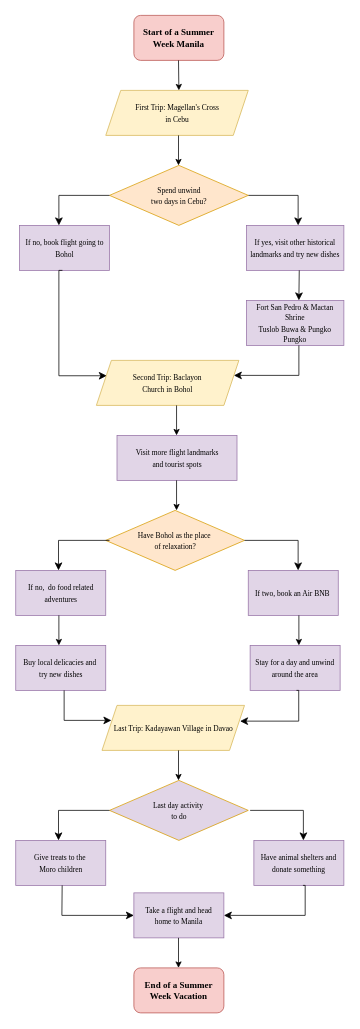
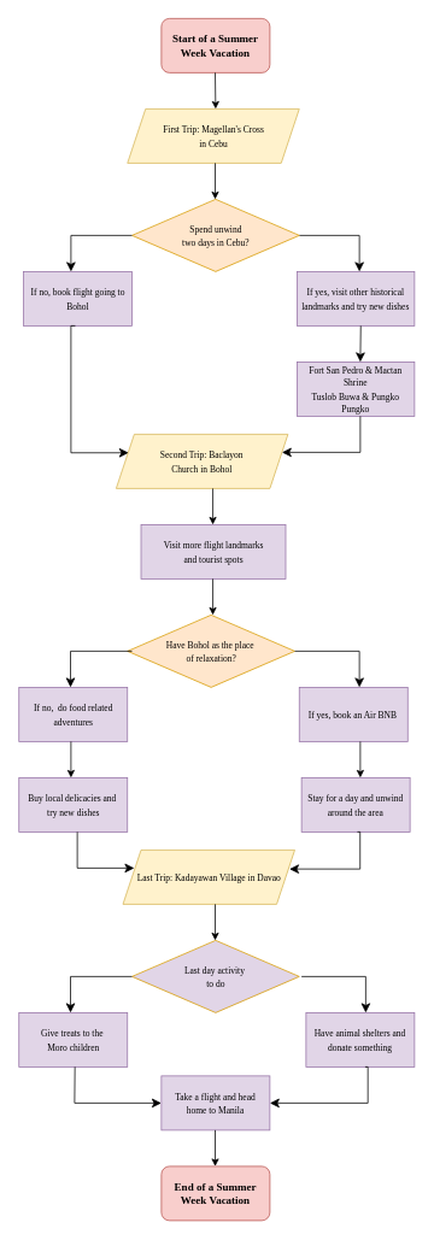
  <mxCell id="0" />
  <mxCell id="1" parent="0" />
- <mxCell id="2" value="&lt;font face=&quot;Times New Roman&quot;&gt;&lt;b&gt;Start of a Summer &lt;br&gt;Week Manila&lt;/b&gt;&lt;br&gt;&lt;/font&gt;" style="rounded=1;whiteSpace=wrap;html=1;fillColor=#f8cecc;strokeColor=#b85450;" vertex="1" parent="1"><mxGeometry x="178" y="20" width="120" height="60" as="geometry" /></mxCell>
+ <mxCell id="2" value="&lt;font face=&quot;Times New Roman&quot;&gt;&lt;b&gt;Start of a Summer &lt;br&gt;Week Vacation&lt;/b&gt;&lt;br&gt;&lt;/font&gt;" style="rounded=1;whiteSpace=wrap;html=1;fillColor=#f8cecc;strokeColor=#b85450;" vertex="1" parent="1"><mxGeometry x="178" y="20" width="120" height="60" as="geometry" /></mxCell>
  <mxCell id="3" value="" style="endArrow=classic;html=1;rounded=0;" edge="1" parent="1"><mxGeometry width="50" height="50" relative="1" as="geometry"><mxPoint x="237.5" y="80" as="sourcePoint" /><mxPoint x="238" y="120" as="targetPoint" /></mxGeometry></mxCell>
  <mxCell id="4" value="" style="edgeStyle=elbowEdgeStyle;elbow=horizontal;endArrow=classic;html=1;curved=0;rounded=0;endSize=8;startSize=8;" edge="1" parent="1"><mxGeometry width="50" height="50" relative="1" as="geometry"><mxPoint x="330.5" y="260" as="sourcePoint" /><mxPoint x="397" y="300" as="targetPoint" /><Array as="points"><mxPoint x="397" y="290" /><mxPoint x="398" y="260" /></Array></mxGeometry></mxCell>
  <mxCell id="5" value="&lt;font style=&quot;font-size: 10px;&quot; face=&quot;Times New Roman&quot;&gt;First Trip: Magellan's Cross&lt;br&gt;in Cebu&lt;/font&gt;" style="shape=parallelogram;perimeter=parallelogramPerimeter;whiteSpace=wrap;html=1;fixedSize=1;fillColor=#fff2cc;strokeColor=#d6b656;" vertex="1" parent="1"><mxGeometry x="140.5" y="120" width="190" height="60" as="geometry" /></mxCell>
  <mxCell id="6" value="" style="endArrow=classic;html=1;rounded=0;" edge="1" parent="1"><mxGeometry width="50" height="50" relative="1" as="geometry"><mxPoint x="237.5" y="180" as="sourcePoint" /><mxPoint x="237.5" y="220" as="targetPoint" /></mxGeometry></mxCell>
  <mxCell id="7" value="&lt;font face=&quot;Times New Roman&quot; style=&quot;font-size: 10px;&quot;&gt;Spend unwind&lt;br&gt;&lt;/font&gt;&lt;font style=&quot;font-size: 10px;&quot; face=&quot;Times New Roman&quot;&gt;two days in Cebu?&lt;/font&gt;" style="rhombus;whiteSpace=wrap;html=1;fillColor=#ffe6cc;strokeColor=#d79b00;" vertex="1" parent="1"><mxGeometry x="145.5" y="220" width="185" height="80" as="geometry" /></mxCell>
  <mxCell id="8" value="" style="edgeStyle=elbowEdgeStyle;elbow=horizontal;endArrow=classic;html=1;curved=0;rounded=0;endSize=8;startSize=8;exitX=0;exitY=0.5;exitDx=0;exitDy=0;" edge="1" parent="1" source="7"><mxGeometry width="50" height="50" relative="1" as="geometry"><mxPoint x="138" y="260" as="sourcePoint" /><mxPoint x="78" y="300" as="targetPoint" /><Array as="points"><mxPoint x="78" y="260" /></Array></mxGeometry></mxCell>
  <mxCell id="9" value="&lt;font style=&quot;font-size: 10px;&quot; face=&quot;Times New Roman&quot;&gt;If no, book flight going to Bohol&lt;/font&gt;" style="rounded=0;whiteSpace=wrap;html=1;fillColor=#e1d5e7;strokeColor=#9673a6;" vertex="1" parent="1"><mxGeometry x="25.5" y="300" width="120" height="60" as="geometry" /></mxCell>
  <mxCell id="10" value="&lt;font style=&quot;font-size: 10px;&quot; face=&quot;Times New Roman&quot;&gt;If yes, visit other historical landmarks and try new dishes&lt;/font&gt;" style="rounded=0;whiteSpace=wrap;html=1;fillColor=#e1d5e7;strokeColor=#9673a6;" vertex="1" parent="1"><mxGeometry x="328" y="300" width="130" height="60" as="geometry" /></mxCell>
  <mxCell id="11" value="" style="edgeStyle=elbowEdgeStyle;elbow=horizontal;endArrow=classic;html=1;curved=0;rounded=0;endSize=8;startSize=8;entryX=0.073;entryY=0.342;entryDx=0;entryDy=0;entryPerimeter=0;" edge="1" parent="1" target="15"><mxGeometry width="50" height="50" relative="1" as="geometry"><mxPoint x="82.77" y="360" as="sourcePoint" /><mxPoint x="138" y="502" as="targetPoint" /><Array as="points"><mxPoint x="78" y="502" /></Array></mxGeometry></mxCell>
  <mxCell id="12" value="&lt;font style=&quot;font-size: 10px;&quot;&gt;&lt;font style=&quot;font-size: 10px;&quot; face=&quot;Times New Roman&quot;&gt;Fort San Pedro &amp;amp; Mactan Shrine&lt;br&gt;Tuslob Buwa &amp;amp; Pungko Pungko&lt;/font&gt;&lt;br&gt;&lt;/font&gt;" style="rounded=0;whiteSpace=wrap;html=1;fillColor=#e1d5e7;strokeColor=#9673a6;" vertex="1" parent="1"><mxGeometry x="328" y="400" width="130" height="60" as="geometry" /></mxCell>
  <mxCell id="13" value="" style="edgeStyle=elbowEdgeStyle;elbow=horizontal;endArrow=classic;html=1;curved=0;rounded=0;endSize=8;startSize=8;" edge="1" parent="1"><mxGeometry width="50" height="50" relative="1" as="geometry"><mxPoint x="398.5" y="360" as="sourcePoint" /><mxPoint x="398" y="400" as="targetPoint" /><Array as="points"><mxPoint x="398" y="470" /></Array></mxGeometry></mxCell>
  <mxCell id="14" value="" style="edgeStyle=elbowEdgeStyle;elbow=horizontal;endArrow=classic;html=1;curved=0;rounded=0;endSize=8;startSize=8;" edge="1" parent="1" target="15"><mxGeometry width="50" height="50" relative="1" as="geometry"><mxPoint x="398" y="460" as="sourcePoint" /><mxPoint x="328" y="500" as="targetPoint" /><Array as="points"><mxPoint x="398" y="500" /></Array></mxGeometry></mxCell>
  <mxCell id="15" value="&lt;font face=&quot;Times New Roman&quot; style=&quot;font-size: 10px;&quot;&gt;Second Trip: Baclayon&lt;br&gt;Church in Bohol&lt;/font&gt;" style="shape=parallelogram;perimeter=parallelogramPerimeter;whiteSpace=wrap;html=1;fixedSize=1;fillColor=#fff2cc;strokeColor=#d6b656;" vertex="1" parent="1"><mxGeometry x="128" y="480" width="190" height="60" as="geometry" /></mxCell>
  <mxCell id="16" value="" style="endArrow=classic;html=1;rounded=0;" edge="1" parent="1"><mxGeometry width="50" height="50" relative="1" as="geometry"><mxPoint x="234.91" y="540" as="sourcePoint" /><mxPoint x="234.91" y="580" as="targetPoint" /></mxGeometry></mxCell>
  <mxCell id="17" value="&lt;font style=&quot;font-size: 10px;&quot; face=&quot;Times New Roman&quot;&gt;Have Bohol as the place&amp;nbsp;&lt;br&gt;&lt;font style=&quot;font-size: 10px;&quot;&gt;of relaxation?&lt;/font&gt;&lt;/font&gt;" style="rhombus;whiteSpace=wrap;html=1;fillColor=#ffe6cc;strokeColor=#d79b00;" vertex="1" parent="1"><mxGeometry x="140.5" y="680" width="185" height="80" as="geometry" /></mxCell>
  <mxCell id="18" value="&lt;font style=&quot;font-size: 10px;&quot; face=&quot;Times New Roman&quot;&gt;Visit more flight landmarks &lt;br&gt;and tourist spots&lt;/font&gt;" style="rounded=0;whiteSpace=wrap;html=1;fillColor=#e1d5e7;strokeColor=#9673a6;" vertex="1" parent="1"><mxGeometry x="155.5" y="580" width="160" height="60" as="geometry" /></mxCell>
  <mxCell id="19" value="" style="endArrow=classic;html=1;rounded=0;" edge="1" parent="1"><mxGeometry width="50" height="50" relative="1" as="geometry"><mxPoint x="234.91" y="640" as="sourcePoint" /><mxPoint x="234.91" y="680" as="targetPoint" /></mxGeometry></mxCell>
  <mxCell id="20" value="" style="edgeStyle=elbowEdgeStyle;elbow=horizontal;endArrow=classic;html=1;curved=0;rounded=0;endSize=8;startSize=8;exitX=0;exitY=0.5;exitDx=0;exitDy=0;" edge="1" parent="1"><mxGeometry width="50" height="50" relative="1" as="geometry"><mxPoint x="145.5" y="720" as="sourcePoint" /><mxPoint x="77.5" y="760" as="targetPoint" /><Array as="points"><mxPoint x="77.5" y="720" /></Array></mxGeometry></mxCell>
  <mxCell id="21" value="" style="edgeStyle=elbowEdgeStyle;elbow=horizontal;endArrow=classic;html=1;curved=0;rounded=0;endSize=8;startSize=8;exitX=1;exitY=0.5;exitDx=0;exitDy=0;" edge="1" parent="1" source="17"><mxGeometry width="50" height="50" relative="1" as="geometry"><mxPoint x="330.5" y="720" as="sourcePoint" /><mxPoint x="397" y="760" as="targetPoint" /><Array as="points"><mxPoint x="397" y="750" /><mxPoint x="398" y="720" /></Array></mxGeometry></mxCell>
  <mxCell id="22" value="&lt;font face=&quot;Times New Roman&quot;&gt;&lt;span style=&quot;font-size: 10px;&quot;&gt;If no,&amp;nbsp; do food related&lt;br&gt;&lt;/span&gt;&lt;/font&gt;&lt;font style=&quot;font-size: 10px;&quot; face=&quot;Times New Roman&quot;&gt;adventures&lt;/font&gt;" style="rounded=0;whiteSpace=wrap;html=1;fillColor=#e1d5e7;strokeColor=#9673a6;" vertex="1" parent="1"><mxGeometry x="20.5" y="760" width="120" height="60" as="geometry" /></mxCell>
- <mxCell id="23" value="&lt;font face=&quot;Times New Roman&quot;&gt;&lt;span style=&quot;font-size: 10px;&quot;&gt;If two, book an Air BNB&amp;nbsp;&lt;/span&gt;&lt;/font&gt;" style="rounded=0;whiteSpace=wrap;html=1;fillColor=#e1d5e7;strokeColor=#9673a6;" vertex="1" parent="1"><mxGeometry x="330.5" y="760" width="120" height="60" as="geometry" /></mxCell>
+ <mxCell id="23" value="&lt;font face=&quot;Times New Roman&quot;&gt;&lt;span style=&quot;font-size: 10px;&quot;&gt;If yes, book an Air BNB&amp;nbsp;&lt;/span&gt;&lt;/font&gt;" style="rounded=0;whiteSpace=wrap;html=1;fillColor=#e1d5e7;strokeColor=#9673a6;" vertex="1" parent="1"><mxGeometry x="330.5" y="760" width="120" height="60" as="geometry" /></mxCell>
  <mxCell id="24" value="" style="endArrow=classic;html=1;rounded=0;" edge="1" parent="1"><mxGeometry width="50" height="50" relative="1" as="geometry"><mxPoint x="78" y="820" as="sourcePoint" /><mxPoint x="78" y="860" as="targetPoint" /></mxGeometry></mxCell>
  <mxCell id="25" value="&lt;font face=&quot;Times New Roman&quot;&gt;&lt;span style=&quot;font-size: 10px;&quot;&gt;Buy local delicacies and&amp;nbsp;&lt;br&gt;try new dishes&lt;br&gt;&lt;/span&gt;&lt;/font&gt;" style="rounded=0;whiteSpace=wrap;html=1;fillColor=#e1d5e7;strokeColor=#9673a6;" vertex="1" parent="1"><mxGeometry x="20.5" y="860" width="120" height="60" as="geometry" /></mxCell>
  <mxCell id="26" value="" style="endArrow=classic;html=1;rounded=0;" edge="1" parent="1"><mxGeometry width="50" height="50" relative="1" as="geometry"><mxPoint x="398" y="820" as="sourcePoint" /><mxPoint x="398" y="860" as="targetPoint" /></mxGeometry></mxCell>
  <mxCell id="27" value="&lt;font face=&quot;Times New Roman&quot;&gt;&lt;span style=&quot;font-size: 10px;&quot;&gt;Stay for a day and unwind around the area&lt;/span&gt;&lt;/font&gt;" style="rounded=0;whiteSpace=wrap;html=1;fillColor=#e1d5e7;strokeColor=#9673a6;" vertex="1" parent="1"><mxGeometry x="333" y="860" width="120" height="60" as="geometry" /></mxCell>
  <mxCell id="28" value="" style="edgeStyle=elbowEdgeStyle;elbow=horizontal;endArrow=classic;html=1;curved=0;rounded=0;endSize=8;startSize=8;entryX=0.969;entryY=0.35;entryDx=0;entryDy=0;entryPerimeter=0;" edge="1" parent="1" target="30"><mxGeometry width="50" height="50" relative="1" as="geometry"><mxPoint x="394.81" y="920" as="sourcePoint" /><mxPoint x="325.5" y="950.32" as="targetPoint" /><Array as="points"><mxPoint x="397.81" y="970" /><mxPoint x="397.81" y="950" /><mxPoint x="347.81" y="960" /><mxPoint x="394.81" y="960" /></Array></mxGeometry></mxCell>
  <mxCell id="29" value="" style="edgeStyle=elbowEdgeStyle;elbow=horizontal;endArrow=classic;html=1;curved=0;rounded=0;endSize=8;startSize=8;" edge="1" parent="1"><mxGeometry width="50" height="50" relative="1" as="geometry"><mxPoint x="85" y="920" as="sourcePoint" /><mxPoint x="148" y="960" as="targetPoint" /><Array as="points"><mxPoint x="85" y="960" /></Array></mxGeometry></mxCell>
  <mxCell id="30" value="&lt;font face=&quot;Times New Roman&quot;&gt;&lt;span style=&quot;font-size: 10px;&quot;&gt;Last Trip: Kadayawan Village in Davao&lt;/span&gt;&lt;/font&gt;" style="shape=parallelogram;perimeter=parallelogramPerimeter;whiteSpace=wrap;html=1;fixedSize=1;fillColor=#fff2cc;strokeColor=#d6b656;" vertex="1" parent="1"><mxGeometry x="135.5" y="940" width="190" height="60" as="geometry" /></mxCell>
  <mxCell id="31" value="" style="endArrow=classic;html=1;rounded=0;" edge="1" parent="1"><mxGeometry width="50" height="50" relative="1" as="geometry"><mxPoint x="237.52" y="1000" as="sourcePoint" /><mxPoint x="237.52" y="1040" as="targetPoint" /></mxGeometry></mxCell>
  <mxCell id="32" value="&lt;font face=&quot;Times New Roman&quot;&gt;&lt;span style=&quot;font-size: 10px;&quot;&gt;Last day activity&amp;nbsp;&lt;br&gt;to do&lt;br&gt;&lt;/span&gt;&lt;/font&gt;" style="rhombus;whiteSpace=wrap;html=1;fillColor=#e1d5e7;strokeColor=#d79b00;" vertex="1" parent="1"><mxGeometry x="145.5" y="1040" width="185" height="80" as="geometry" /></mxCell>
  <mxCell id="33" value="" style="edgeStyle=elbowEdgeStyle;elbow=horizontal;endArrow=classic;html=1;curved=0;rounded=0;endSize=8;startSize=8;exitX=0;exitY=0.5;exitDx=0;exitDy=0;" edge="1" parent="1"><mxGeometry width="50" height="50" relative="1" as="geometry"><mxPoint x="145.5" y="1080" as="sourcePoint" /><mxPoint x="77.5" y="1120" as="targetPoint" /><Array as="points"><mxPoint x="77.5" y="1080" /></Array></mxGeometry></mxCell>
  <mxCell id="34" value="" style="edgeStyle=elbowEdgeStyle;elbow=horizontal;endArrow=classic;html=1;curved=0;rounded=0;endSize=8;startSize=8;exitX=1;exitY=0.5;exitDx=0;exitDy=0;" edge="1" parent="1"><mxGeometry width="50" height="50" relative="1" as="geometry"><mxPoint x="333" y="1080" as="sourcePoint" /><mxPoint x="404" y="1120" as="targetPoint" /><Array as="points"><mxPoint x="404" y="1110" /><mxPoint x="405" y="1080" /></Array></mxGeometry></mxCell>
  <mxCell id="35" value="&lt;font face=&quot;Times New Roman&quot;&gt;&lt;span style=&quot;font-size: 10px;&quot;&gt;Give treats to the&amp;nbsp;&lt;br&gt;Moro children&lt;br&gt;&lt;/span&gt;&lt;/font&gt;" style="rounded=0;whiteSpace=wrap;html=1;fillColor=#e1d5e7;strokeColor=#9673a6;" vertex="1" parent="1"><mxGeometry x="20.5" y="1120" width="120" height="60" as="geometry" /></mxCell>
  <mxCell id="36" value="&lt;font face=&quot;Times New Roman&quot;&gt;&lt;span style=&quot;font-size: 10px;&quot;&gt;Have animal shelters and&lt;br&gt;donate something&lt;br&gt;&lt;/span&gt;&lt;/font&gt;" style="rounded=0;whiteSpace=wrap;html=1;fillColor=#e1d5e7;strokeColor=#9673a6;" vertex="1" parent="1"><mxGeometry x="338" y="1120" width="120" height="60" as="geometry" /></mxCell>
  <mxCell id="37" value="" style="edgeStyle=elbowEdgeStyle;elbow=horizontal;endArrow=classic;html=1;curved=0;rounded=0;endSize=8;startSize=8;entryX=1;entryY=0.5;entryDx=0;entryDy=0;" edge="1" parent="1" target="40"><mxGeometry width="50" height="50" relative="1" as="geometry"><mxPoint x="403.41" y="1180" as="sourcePoint" /><mxPoint x="308" y="1220" as="targetPoint" /><Array as="points"><mxPoint x="406.41" y="1230" /><mxPoint x="406.41" y="1210" /><mxPoint x="356.41" y="1220" /><mxPoint x="403.41" y="1220" /></Array></mxGeometry></mxCell>
  <mxCell id="38" value="" style="edgeStyle=elbowEdgeStyle;elbow=horizontal;endArrow=classic;html=1;curved=0;rounded=0;endSize=8;startSize=8;entryX=0;entryY=0.5;entryDx=0;entryDy=0;" edge="1" parent="1" target="40"><mxGeometry width="50" height="50" relative="1" as="geometry"><mxPoint x="82.38" y="1180" as="sourcePoint" /><mxPoint x="175.5" y="1252.98" as="targetPoint" /><Array as="points"><mxPoint x="82" y="1250" /><mxPoint x="82.38" y="1220" /></Array></mxGeometry></mxCell>
  <mxCell id="39" value="&lt;font face=&quot;Times New Roman&quot;&gt;&lt;b&gt;End of a Summer&lt;br&gt;Week Vacation&lt;/b&gt;&lt;br&gt;&lt;/font&gt;" style="rounded=1;whiteSpace=wrap;html=1;fillColor=#f8cecc;strokeColor=#b85450;" vertex="1" parent="1"><mxGeometry x="178" y="1290" width="120" height="60" as="geometry" /></mxCell>
  <mxCell id="40" value="&lt;font face=&quot;Times New Roman&quot;&gt;&lt;span style=&quot;font-size: 10px;&quot;&gt;Take a flight and head&lt;br&gt;home to Manila&lt;br&gt;&lt;/span&gt;&lt;/font&gt;" style="rounded=0;whiteSpace=wrap;html=1;fillColor=#e1d5e7;strokeColor=#9673a6;" vertex="1" parent="1"><mxGeometry x="178" y="1190" width="120" height="60" as="geometry" /></mxCell>
  <mxCell id="41" value="" style="endArrow=classic;html=1;rounded=0;" edge="1" parent="1"><mxGeometry width="50" height="50" relative="1" as="geometry"><mxPoint x="237.52" y="1250" as="sourcePoint" /><mxPoint x="237.52" y="1290" as="targetPoint" /></mxGeometry></mxCell>
